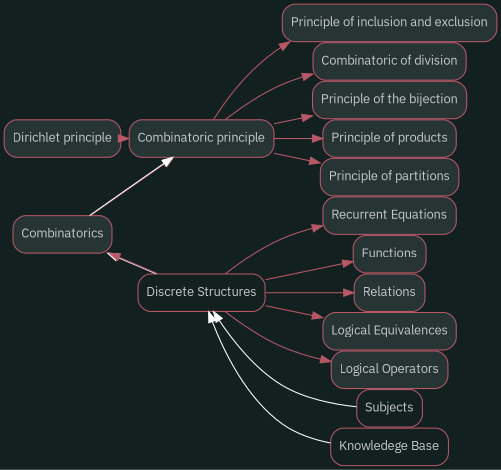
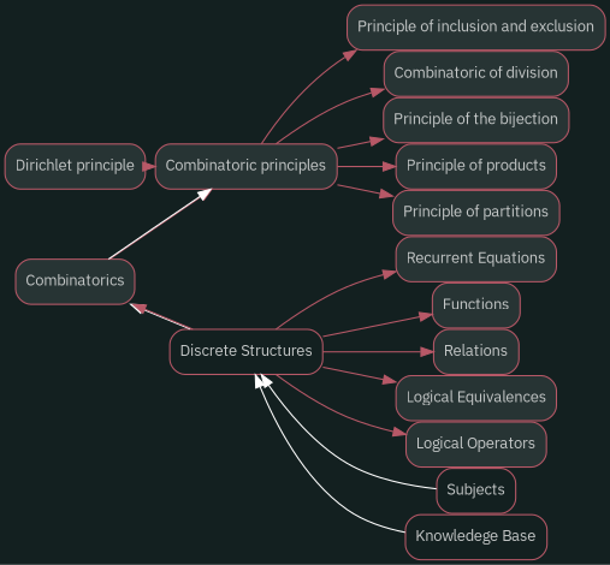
  digraph {
    bgcolor="#132020"
    fontname="IBM Plex Sans"
    nodesep=0
    rankdir=LR
    ranksep=0
    node [color="#b75867" fillcolor="#273434" fontcolor="#c4c7c7" fontname="IBM Plex Sans" fontsize="12px" labelfontname=sans shape=rectangle style="rounded,filled"]
    edge [color="#b75867" fontname="IBM Plex Sans"]
    n1 [label=Combinatorics]
-   n2 [label="Combinatoric principle"]
+   n2 [label="Combinatoric principles"]
    n3 [fillcolor="#FFFFFF" label="Discrete Structures" style=rounded]
    n4 [label="Principle of inclusion and exclusion"]
    n5 [label="Combinatoric of division"]
    n6 [label="Principle of the bijection"]
    n7 [label="Principle of products"]
    n8 [label="Principle of partitions"]
    n9 [label="Dirichlet principle"]
    n10 [label="Recurrent Equations"]
    n11 [label=Functions]
    n12 [label=Relations]
    n13 [label="Logical Equivalences"]
    n14 [label="Logical Operators"]
    n15 [fillcolor="#FFFFFF" label=Subjects style=rounded]
    n16 [fillcolor="#FFFFFF" label="Knowledege Base" style=rounded]
    subgraph sub_1 {
      n1
      n2
    }
    subgraph sub_2 {
      n1
      n3
    }
    subgraph sub_3 {
      n2
      n4
      n5
      n6
      n7
      n8
      n9
    }
    subgraph sub_4 {
      n1
      n2
    }
    subgraph sub_5 {
      n1
      n3
      n10
      n11
      n12
      n13
      n14
    }
    subgraph sub_6 {
      n3
      n15
      n16
    }
    n1 -> n2
    n1 -> n3 [color="#FFFFFF" dir=back]
    n2 -> n1 [color="#FFFFFF" dir=back]
    n2 -> n4
    n2 -> n5
    n2 -> n6
    n2 -> n7
    n2 -> n8
    n3 -> n1
    n3 -> n10
    n3 -> n11
    n3 -> n12
    n3 -> n13
    n3 -> n14
    n3 -> n15 [color="#FFFFFF" dir=back]
    n3 -> n16 [color="#FFFFFF" dir=back]
    n9 -> n2
  }
